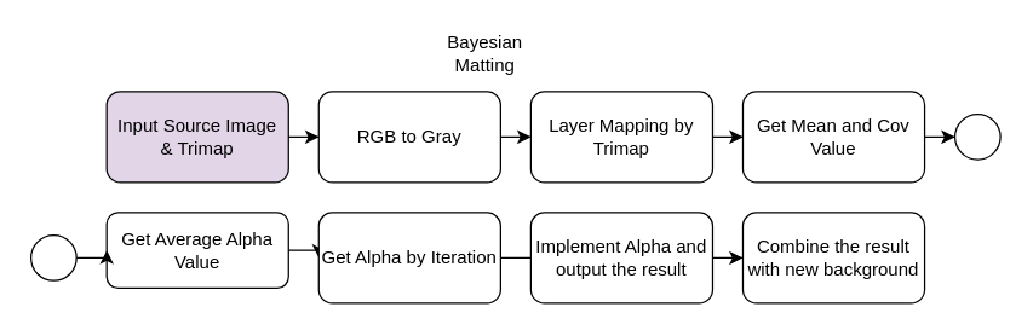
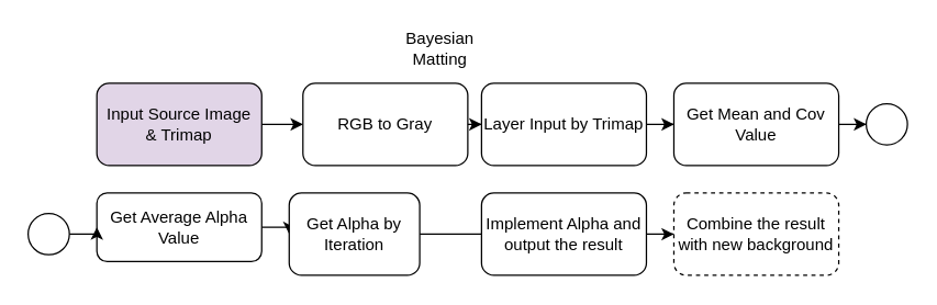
  <mxCell id="0" />
  <mxCell id="1" parent="0" />
  <mxCell id="2" value="" style="edgeStyle=orthogonalEdgeStyle;rounded=0;orthogonalLoop=1;jettySize=auto;html=1;" parent="1" source="3" target="5" edge="1"><mxGeometry relative="1" as="geometry" /></mxCell>
  <mxCell id="3" value="Input Source Image&lt;br&gt;&amp;amp; Trimap" style="rounded=1;whiteSpace=wrap;html=1;fillColor=#e1d5e7;" parent="1" vertex="1"><mxGeometry x="70" y="60" width="120" height="60" as="geometry" /></mxCell>
  <mxCell id="4" value="" style="edgeStyle=orthogonalEdgeStyle;rounded=0;orthogonalLoop=1;jettySize=auto;html=1;" parent="1" source="5" target="7" edge="1"><mxGeometry relative="1" as="geometry" /></mxCell>
- <mxCell id="5" value="RGB to Gray" style="rounded=1;whiteSpace=wrap;html=1;" parent="1" vertex="1"><mxGeometry x="210" y="60" width="120" height="60" as="geometry" /></mxCell>
+ <mxCell id="5" value="RGB to Gray" style="rounded=1;whiteSpace=wrap;html=1;" parent="1" vertex="1"><mxGeometry x="220" y="60" width="120" height="60" as="geometry" /></mxCell>
  <mxCell id="6" value="" style="edgeStyle=orthogonalEdgeStyle;rounded=0;orthogonalLoop=1;jettySize=auto;html=1;" parent="1" source="7" target="9" edge="1"><mxGeometry relative="1" as="geometry" /></mxCell>
- <mxCell id="7" value="Layer Mapping by Trimap" style="rounded=1;whiteSpace=wrap;html=1;" parent="1" vertex="1"><mxGeometry x="350" y="60" width="120" height="60" as="geometry" /></mxCell>
+ <mxCell id="7" value="Layer Input by Trimap" style="rounded=1;whiteSpace=wrap;html=1;" parent="1" vertex="1"><mxGeometry x="350" y="60" width="120" height="60" as="geometry" /></mxCell>
  <mxCell id="8" value="" style="edgeStyle=orthogonalEdgeStyle;rounded=0;orthogonalLoop=1;jettySize=auto;html=1;" parent="1" source="9" target="17" edge="1"><mxGeometry relative="1" as="geometry" /></mxCell>
  <mxCell id="9" value="Get Mean and Cov&lt;br&gt;Value" style="rounded=1;whiteSpace=wrap;html=1;" parent="1" vertex="1"><mxGeometry x="490" y="60" width="120" height="60" as="geometry" /></mxCell>
  <mxCell id="10" value="" style="edgeStyle=orthogonalEdgeStyle;rounded=0;orthogonalLoop=1;jettySize=auto;html=1;" parent="1" source="11" target="13" edge="1"><mxGeometry relative="1" as="geometry" /></mxCell>
  <mxCell id="11" value="Get Average Alpha Value" style="rounded=1;whiteSpace=wrap;html=1;" parent="1" vertex="1"><mxGeometry x="70" y="140" width="120" height="50" as="geometry" /></mxCell>
  <mxCell id="12" value="" style="edgeStyle=orthogonalEdgeStyle;rounded=0;orthogonalLoop=1;jettySize=auto;html=1;endArrow=none;" parent="1" source="13" target="15" edge="1"><mxGeometry relative="1" as="geometry" /></mxCell>
- <mxCell id="13" value="Get Alpha by Iteration" style="rounded=1;whiteSpace=wrap;html=1;" parent="1" vertex="1"><mxGeometry x="210" y="140" width="120" height="60" as="geometry" /></mxCell>
+ <mxCell id="13" value="Get Alpha by Iteration" style="rounded=1;whiteSpace=wrap;html=1;" parent="1" vertex="1"><mxGeometry x="210" y="140" width="95" height="60" as="geometry" /></mxCell>
  <mxCell id="14" value="" style="edgeStyle=orthogonalEdgeStyle;rounded=0;orthogonalLoop=1;jettySize=auto;html=1;" parent="1" source="15" target="16" edge="1"><mxGeometry relative="1" as="geometry" /></mxCell>
  <mxCell id="15" value="Implement Alpha and output the result" style="rounded=1;whiteSpace=wrap;html=1;" parent="1" vertex="1"><mxGeometry x="350" y="140" width="120" height="60" as="geometry" /></mxCell>
- <mxCell id="16" value="Combine the result with new background" style="rounded=1;whiteSpace=wrap;html=1;" parent="1" vertex="1"><mxGeometry x="490" y="140" width="120" height="60" as="geometry" /></mxCell>
+ <mxCell id="16" value="Combine the result with new background" style="rounded=1;whiteSpace=wrap;html=1;dashed=1;" parent="1" vertex="1"><mxGeometry x="490" y="140" width="120" height="60" as="geometry" /></mxCell>
  <mxCell id="17" value="" style="ellipse;whiteSpace=wrap;html=1;aspect=fixed;" parent="1" vertex="1"><mxGeometry x="630" y="75" width="30" height="30" as="geometry" /></mxCell>
  <mxCell id="18" value="" style="edgeStyle=orthogonalEdgeStyle;rounded=0;orthogonalLoop=1;jettySize=auto;html=1;" parent="1" source="19" target="11" edge="1"><mxGeometry relative="1" as="geometry" /></mxCell>
  <mxCell id="19" value="" style="ellipse;whiteSpace=wrap;html=1;aspect=fixed;" parent="1" vertex="1"><mxGeometry x="20" y="155" width="30" height="30" as="geometry" /></mxCell>
  <mxCell id="20" value="Bayesian Matting" style="text;html=1;strokeColor=none;fillColor=none;align=center;verticalAlign=middle;whiteSpace=wrap;rounded=0;" parent="1" vertex="1"><mxGeometry x="290" width="60" height="30" as="geometry" y="20" /></mxCell>
